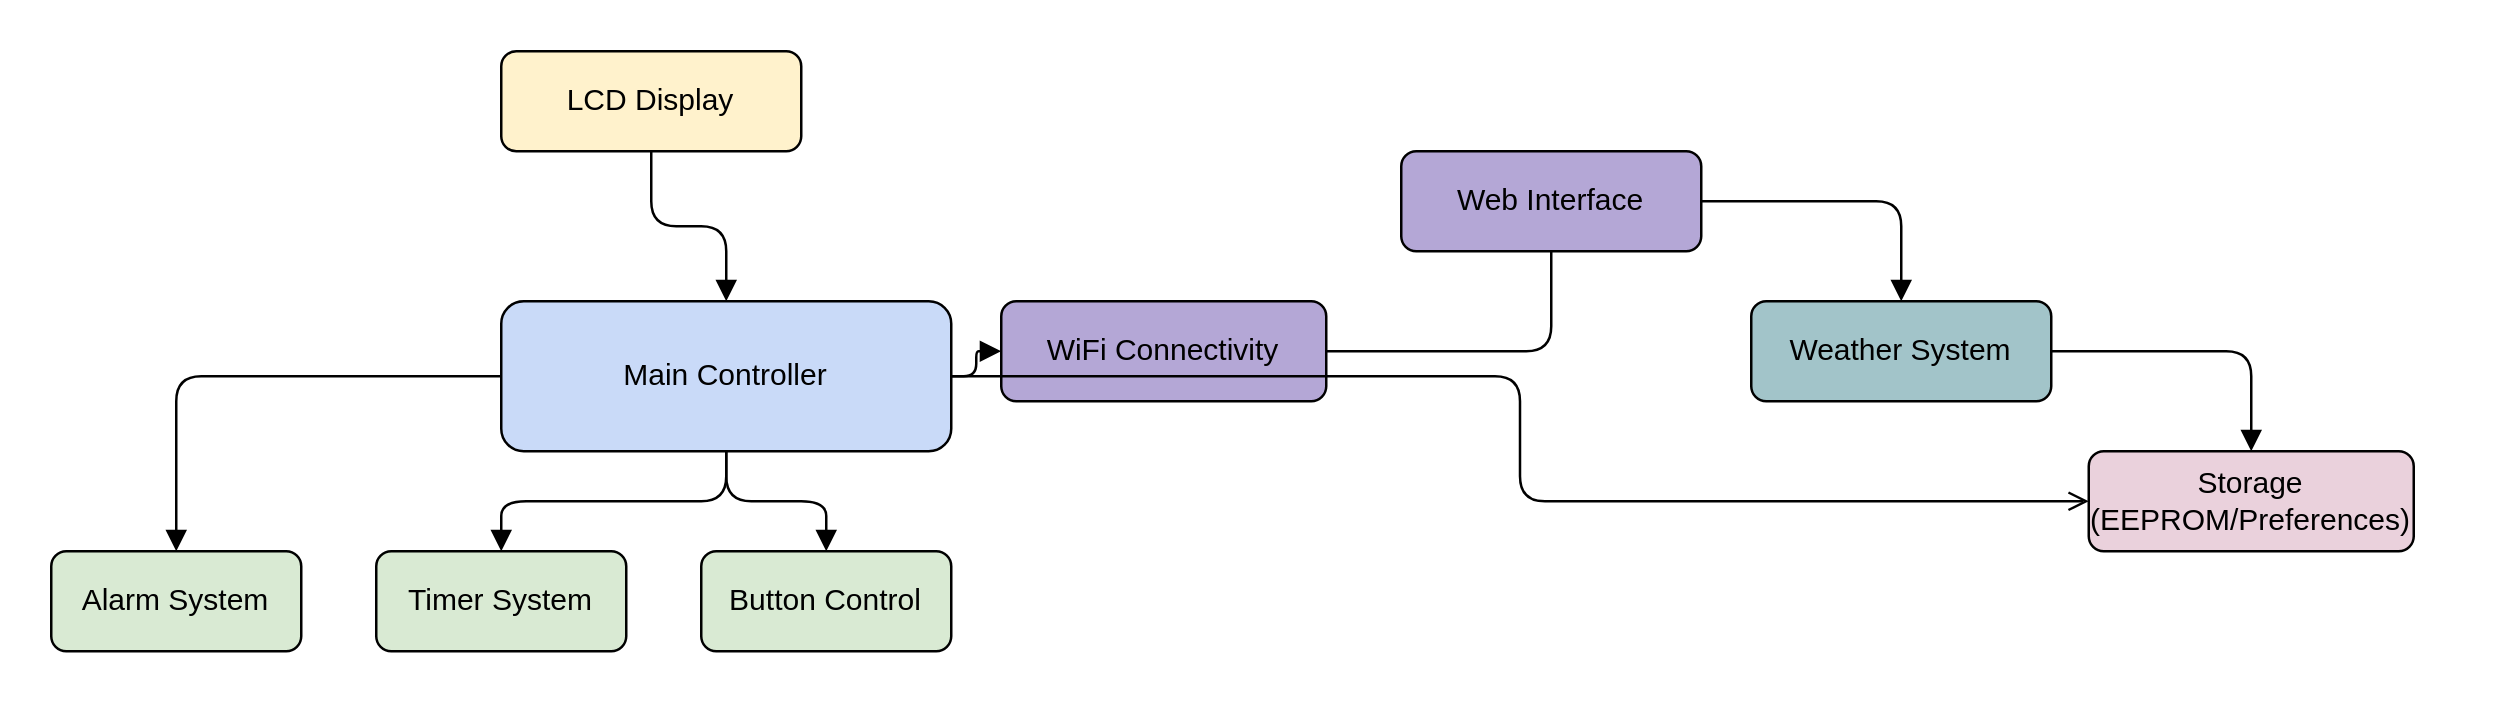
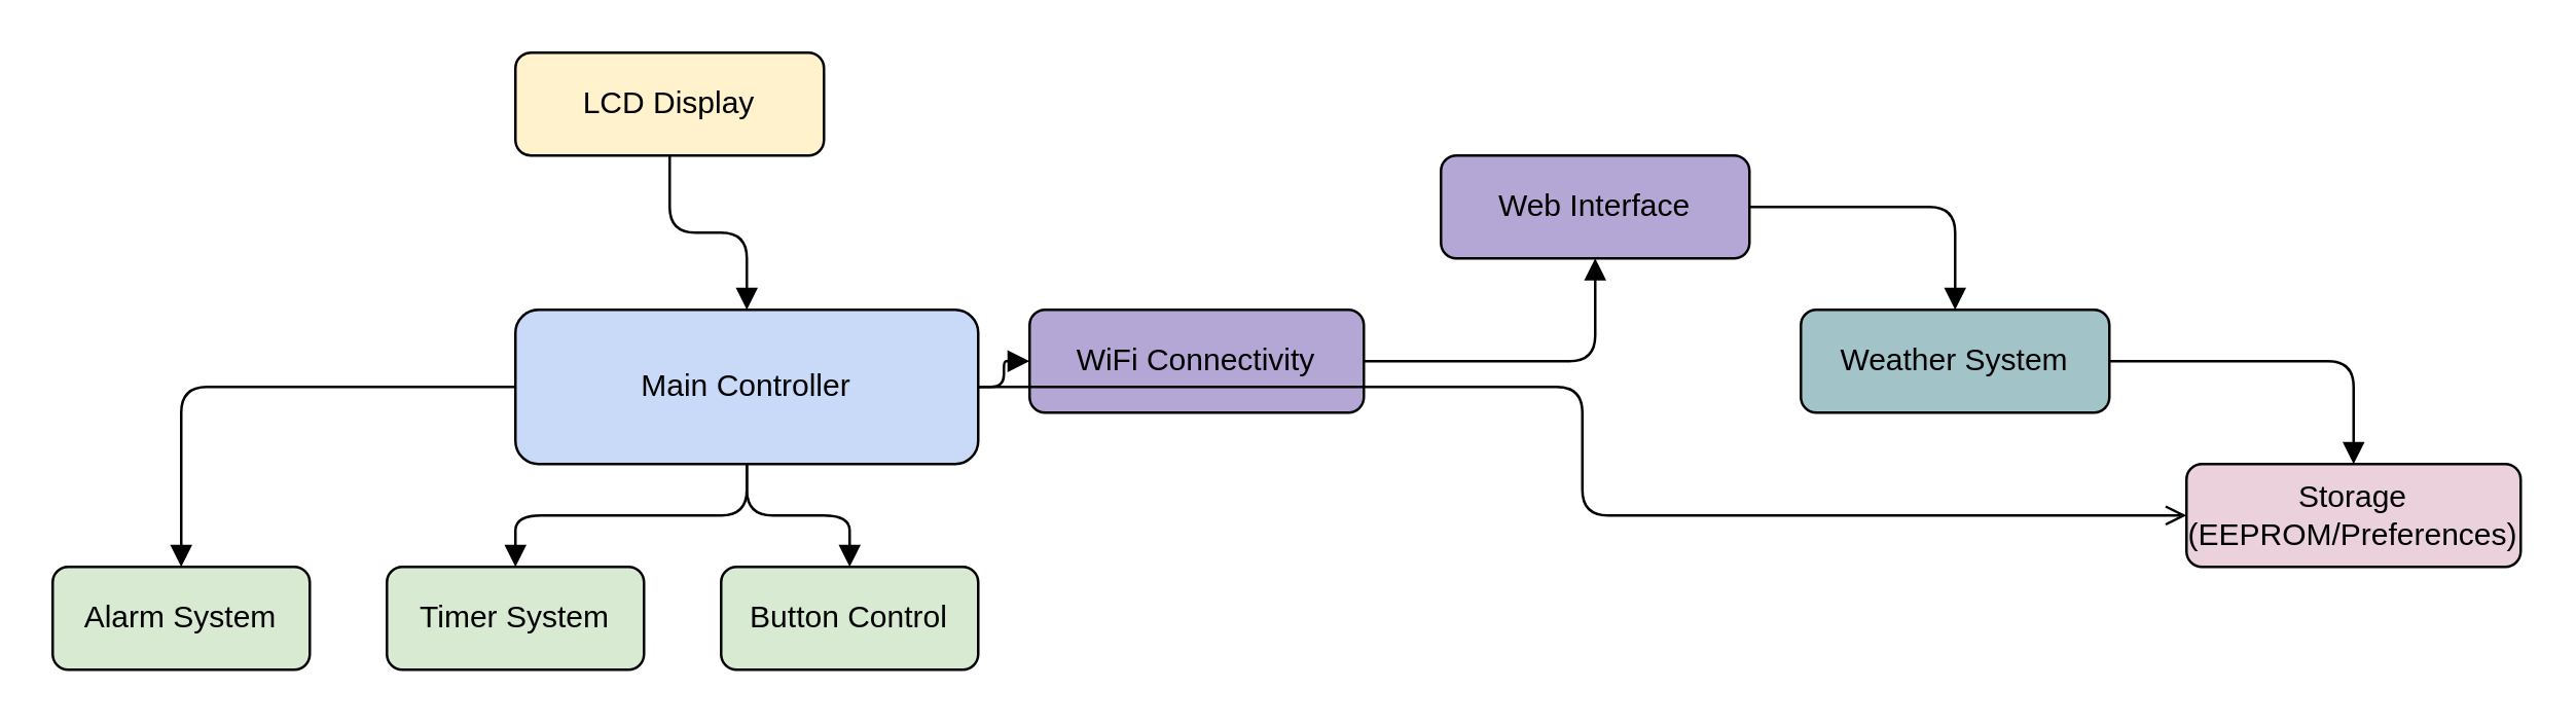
  <mxCell id="0" />
  <mxCell id="1" parent="0" />
  <mxCell id="2" value="LCD Display" style="rounded=1;whiteSpace=wrap;html=1;fillColor=#fff2cc" vertex="1" parent="1"><mxGeometry x="200" y="20" width="120" height="40" as="geometry" /></mxCell>
  <mxCell id="3" value="Main Controller" style="rounded=1;whiteSpace=wrap;html=1;fillColor=#c9daf8" vertex="1" parent="1"><mxGeometry x="200" y="120" width="180" height="60" as="geometry" /></mxCell>
  <mxCell id="4" value="Alarm System" style="rounded=1;whiteSpace=wrap;html=1;fillColor=#d9ead3" vertex="1" parent="1"><mxGeometry x="20" y="220" width="100" height="40" as="geometry" /></mxCell>
  <mxCell id="5" value="Timer System" style="rounded=1;whiteSpace=wrap;html=1;fillColor=#d9ead3" vertex="1" parent="1"><mxGeometry x="150" y="220" width="100" height="40" as="geometry" /></mxCell>
  <mxCell id="6" value="Button Control" style="rounded=1;whiteSpace=wrap;html=1;fillColor=#d9ead3" vertex="1" parent="1"><mxGeometry x="280" y="220" width="100" height="40" as="geometry" /></mxCell>
  <mxCell id="7" value="WiFi Connectivity" style="rounded=1;whiteSpace=wrap;html=1;fillColor=#b4a7d6;" vertex="1" parent="1"><mxGeometry x="400" y="120" width="130" height="40" as="geometry" /></mxCell>
  <mxCell id="8" value="Web Interface" style="rounded=1;whiteSpace=wrap;html=1;fillColor=#b4a7d6" vertex="1" parent="1"><mxGeometry x="560" y="60" width="120" height="40" as="geometry" /></mxCell>
  <mxCell id="9" value="Weather System" style="rounded=1;whiteSpace=wrap;html=1;fillColor=#a2c4c9" vertex="1" parent="1"><mxGeometry x="700" y="120" width="120" height="40" as="geometry" /></mxCell>
- <mxCell id="10" value="Storage&#10;(EEPROM/Preferences)" style="rounded=1;whiteSpace=wrap;html=1;fillColor=#ead1dc" vertex="1" parent="1"><mxGeometry x="835" y="180" width="130" height="40" as="geometry" /></mxCell>
+ <mxCell id="10" value="Storage&#10;(EEPROM/Preferences)" style="rounded=1;whiteSpace=wrap;html=1;fillColor=#ead1dc" vertex="1" parent="1"><mxGeometry x="850" y="180" width="130" height="40" as="geometry" /></mxCell>
  <mxCell id="11" style="edgeStyle=orthogonalEdgeStyle;endArrow=block;html=1;" edge="1" parent="1" source="2" target="3"><mxGeometry relative="1" as="geometry" /></mxCell>
  <mxCell id="12" style="edgeStyle=orthogonalEdgeStyle;endArrow=block;html=1;" edge="1" parent="1" source="3" target="4"><mxGeometry relative="1" as="geometry" /></mxCell>
  <mxCell id="13" style="edgeStyle=orthogonalEdgeStyle;endArrow=block;html=1;" edge="1" parent="1" source="3" target="5"><mxGeometry relative="1" as="geometry" /></mxCell>
  <mxCell id="14" style="edgeStyle=orthogonalEdgeStyle;endArrow=block;html=1;" edge="1" parent="1" source="3" target="6"><mxGeometry relative="1" as="geometry" /></mxCell>
  <mxCell id="15" style="edgeStyle=orthogonalEdgeStyle;endArrow=block;html=1;" edge="1" parent="1" source="3" target="7"><mxGeometry relative="1" as="geometry" /></mxCell>
- <mxCell id="16" style="edgeStyle=orthogonalEdgeStyle;endArrow=none;html=1;" edge="1" parent="1" source="7" target="8"><mxGeometry relative="1" as="geometry" /></mxCell>
+ <mxCell id="16" style="edgeStyle=orthogonalEdgeStyle;endArrow=block;html=1;" edge="1" parent="1" source="7" target="8"><mxGeometry relative="1" as="geometry" /></mxCell>
  <mxCell id="17" style="edgeStyle=orthogonalEdgeStyle;endArrow=block;html=1;" edge="1" parent="1" source="8" target="9"><mxGeometry relative="1" as="geometry" /></mxCell>
  <mxCell id="18" style="edgeStyle=orthogonalEdgeStyle;endArrow=block;html=1;" edge="1" parent="1" source="9" target="10"><mxGeometry relative="1" as="geometry" /></mxCell>
  <mxCell id="19" style="edgeStyle=orthogonalEdgeStyle;endArrow=open;html=1;" edge="1" parent="1" source="3" target="10"><mxGeometry relative="1" as="geometry" /></mxCell>
